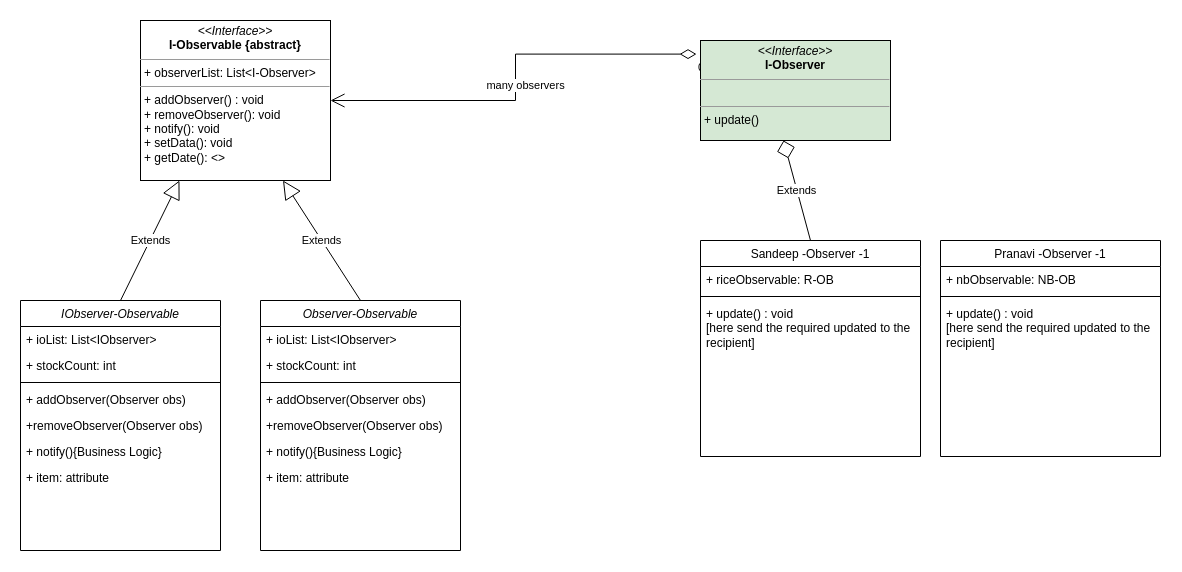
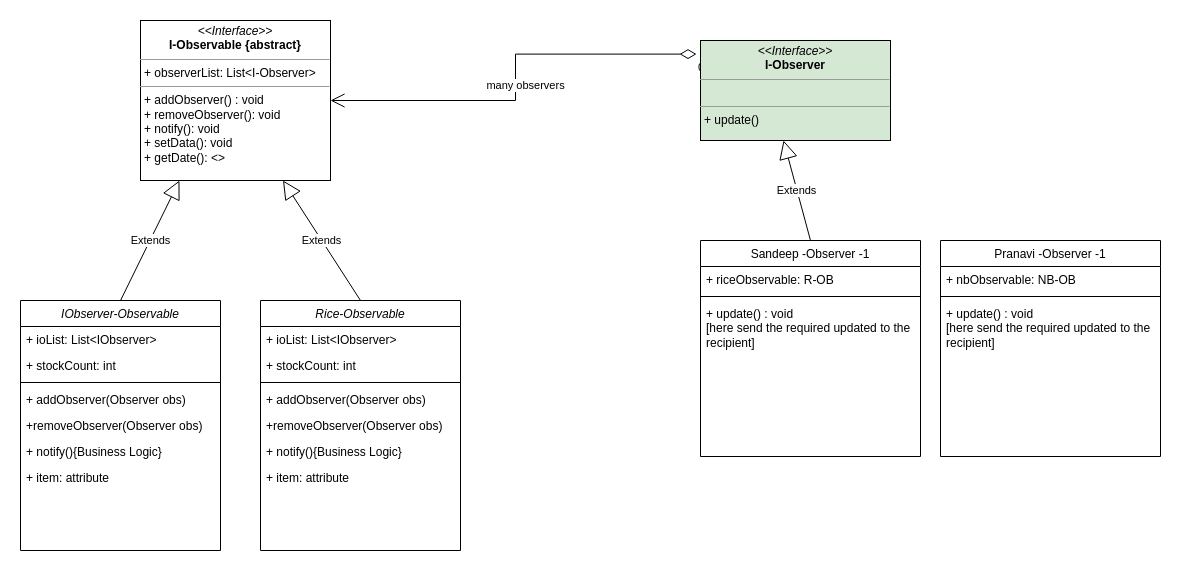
  <mxCell id="0" />
  <mxCell id="1" parent="0" />
- <mxCell id="2" value="Observer-Observable&#10;&#10;" style="swimlane;fontStyle=2;align=center;verticalAlign=top;childLayout=stackLayout;horizontal=1;startSize=26;horizontalStack=0;resizeParent=1;resizeLast=0;collapsible=1;marginBottom=0;rounded=0;shadow=0;strokeWidth=1;" parent="1" vertex="1"><mxGeometry x="260" y="300" width="200" height="250" as="geometry"><mxRectangle x="200" y="100" width="160" height="26" as="alternateBounds" /></mxGeometry></mxCell>
+ <mxCell id="2" value="Rice-Observable&#10;&#10;" style="swimlane;fontStyle=2;align=center;verticalAlign=top;childLayout=stackLayout;horizontal=1;startSize=26;horizontalStack=0;resizeParent=1;resizeLast=0;collapsible=1;marginBottom=0;rounded=0;shadow=0;strokeWidth=1;" parent="1" vertex="1"><mxGeometry x="260" y="300" width="200" height="250" as="geometry"><mxRectangle x="200" y="100" width="160" height="26" as="alternateBounds" /></mxGeometry></mxCell>
  <mxCell id="3" value="+ ioList: List&amp;lt;IObserver&amp;gt;" style="text;strokeColor=none;fillColor=none;align=left;verticalAlign=top;spacingLeft=4;spacingRight=4;overflow=hidden;rotatable=0;points=[[0,0.5],[1,0.5]];portConstraint=eastwest;whiteSpace=wrap;html=1;" vertex="1" parent="2"><mxGeometry y="26" width="200" height="26" as="geometry" /></mxCell>
  <mxCell id="4" value="+ stockCount: int" style="text;strokeColor=none;fillColor=none;align=left;verticalAlign=top;spacingLeft=4;spacingRight=4;overflow=hidden;rotatable=0;points=[[0,0.5],[1,0.5]];portConstraint=eastwest;whiteSpace=wrap;html=1;" vertex="1" parent="2"><mxGeometry y="52" width="200" height="26" as="geometry" /></mxCell>
  <mxCell id="5" value="" style="line;html=1;strokeWidth=1;align=left;verticalAlign=middle;spacingTop=-1;spacingLeft=3;spacingRight=3;rotatable=0;labelPosition=right;points=[];portConstraint=eastwest;" parent="2" vertex="1"><mxGeometry y="78" width="200" height="8" as="geometry" /></mxCell>
  <mxCell id="6" value="+ addObserver(Observer obs)" style="text;strokeColor=none;fillColor=none;align=left;verticalAlign=top;spacingLeft=4;spacingRight=4;overflow=hidden;rotatable=0;points=[[0,0.5],[1,0.5]];portConstraint=eastwest;whiteSpace=wrap;html=1;" vertex="1" parent="2"><mxGeometry y="86" width="200" height="26" as="geometry" /></mxCell>
  <mxCell id="7" value="+removeObserver(Observer obs)" style="text;strokeColor=none;fillColor=none;align=left;verticalAlign=top;spacingLeft=4;spacingRight=4;overflow=hidden;rotatable=0;points=[[0,0.5],[1,0.5]];portConstraint=eastwest;whiteSpace=wrap;html=1;" vertex="1" parent="2"><mxGeometry y="112" width="200" height="26" as="geometry" /></mxCell>
  <mxCell id="8" value="+ notify(){Business Logic}" style="text;strokeColor=none;fillColor=none;align=left;verticalAlign=top;spacingLeft=4;spacingRight=4;overflow=hidden;rotatable=0;points=[[0,0.5],[1,0.5]];portConstraint=eastwest;whiteSpace=wrap;html=1;" vertex="1" parent="2"><mxGeometry y="138" width="200" height="26" as="geometry" /></mxCell>
  <mxCell id="9" value="+ item: attribute" style="text;strokeColor=none;fillColor=none;align=left;verticalAlign=top;spacingLeft=4;spacingRight=4;overflow=hidden;rotatable=0;points=[[0,0.5],[1,0.5]];portConstraint=eastwest;whiteSpace=wrap;html=1;" vertex="1" parent="2"><mxGeometry y="164" width="200" height="26" as="geometry" /></mxCell>
  <mxCell id="10" value="Sandeep -Observer -1" style="swimlane;fontStyle=0;align=center;verticalAlign=top;childLayout=stackLayout;horizontal=1;startSize=26;horizontalStack=0;resizeParent=1;resizeLast=0;collapsible=1;marginBottom=0;rounded=0;shadow=0;strokeWidth=1;" parent="1" vertex="1"><mxGeometry x="700" y="240" width="220" height="216" as="geometry"><mxRectangle x="508" y="120" width="160" height="26" as="alternateBounds" /></mxGeometry></mxCell>
  <mxCell id="11" value="+ riceObservable: R-OB" style="text;strokeColor=none;fillColor=none;align=left;verticalAlign=top;spacingLeft=4;spacingRight=4;overflow=hidden;rotatable=0;points=[[0,0.5],[1,0.5]];portConstraint=eastwest;whiteSpace=wrap;html=1;" vertex="1" parent="10"><mxGeometry y="26" width="220" height="26" as="geometry" /></mxCell>
  <mxCell id="12" value="" style="line;html=1;strokeWidth=1;align=left;verticalAlign=middle;spacingTop=-1;spacingLeft=3;spacingRight=3;rotatable=0;labelPosition=right;points=[];portConstraint=eastwest;" parent="10" vertex="1"><mxGeometry y="52" width="220" height="8" as="geometry" /></mxCell>
  <mxCell id="13" value="+ update() : void&lt;br&gt;[here send the required updated to the recipient]" style="text;strokeColor=none;fillColor=none;align=left;verticalAlign=top;spacingLeft=4;spacingRight=4;overflow=hidden;rotatable=0;points=[[0,0.5],[1,0.5]];portConstraint=eastwest;whiteSpace=wrap;html=1;" vertex="1" parent="10"><mxGeometry y="60" width="220" height="60" as="geometry" /></mxCell>
  <mxCell id="14" value="many observers" style="endArrow=open;html=1;endSize=12;startArrow=diamondThin;startSize=14;startFill=0;edgeStyle=orthogonalEdgeStyle;rounded=0;entryX=1;entryY=0.5;entryDx=0;entryDy=0;exitX=-0.021;exitY=0.136;exitDx=0;exitDy=0;exitPerimeter=0;" edge="1" parent="1" source="18" target="17"><mxGeometry x="0.029" y="10" relative="1" as="geometry"><mxPoint x="730" y="127" as="sourcePoint" /><mxPoint x="720" y="230" as="targetPoint" /><mxPoint as="offset" /></mxGeometry></mxCell>
  <mxCell id="15" value="0..n" style="edgeLabel;resizable=0;html=1;align=left;verticalAlign=top;" connectable="0" vertex="1" parent="14"><mxGeometry x="-1" relative="1" as="geometry" /></mxCell>
  <mxCell id="16" value="1" style="edgeLabel;resizable=0;html=1;align=right;verticalAlign=top;" connectable="0" vertex="1" parent="14"><mxGeometry x="1" relative="1" as="geometry" /></mxCell>
  <mxCell id="17" value="&lt;p style=&quot;margin:0px;margin-top:4px;text-align:center;&quot;&gt;&lt;i&gt;&amp;lt;&amp;lt;Interface&amp;gt;&amp;gt;&lt;/i&gt;&lt;br&gt;&lt;b&gt;I-Observable {abstract}&lt;/b&gt;&lt;/p&gt;&lt;hr size=&quot;1&quot;&gt;&lt;p style=&quot;margin:0px;margin-left:4px;&quot;&gt;+ observerList: List&amp;lt;I-Observer&amp;gt;&lt;/p&gt;&lt;hr size=&quot;1&quot;&gt;&lt;p style=&quot;margin:0px;margin-left:4px;&quot;&gt;+ addObserver() : void&lt;br&gt;+ removeObserver(): void&lt;/p&gt;&lt;p style=&quot;margin:0px;margin-left:4px;&quot;&gt;+ notify(): void&lt;/p&gt;&lt;p style=&quot;margin:0px;margin-left:4px;&quot;&gt;+ setData(): void&lt;/p&gt;&lt;p style=&quot;margin:0px;margin-left:4px;&quot;&gt;+ getDate(): &amp;lt;&amp;gt;&lt;/p&gt;" style="verticalAlign=top;align=left;overflow=fill;fontSize=12;fontFamily=Helvetica;html=1;whiteSpace=wrap;" vertex="1" parent="1"><mxGeometry x="140" width="190" height="160" as="geometry" y="20" /></mxCell>
  <mxCell id="18" value="&lt;p style=&quot;margin:0px;margin-top:4px;text-align:center;&quot;&gt;&lt;i&gt;&amp;lt;&amp;lt;Interface&amp;gt;&amp;gt;&lt;/i&gt;&lt;br&gt;&lt;b&gt;I-Observer&lt;/b&gt;&lt;/p&gt;&lt;hr size=&quot;1&quot;&gt;&lt;p style=&quot;margin:0px;margin-left:4px;&quot;&gt;&lt;br&gt;&lt;/p&gt;&lt;hr size=&quot;1&quot;&gt;&lt;p style=&quot;margin:0px;margin-left:4px;&quot;&gt;+ update()&lt;/p&gt;" style="verticalAlign=top;align=left;overflow=fill;fontSize=12;fontFamily=Helvetica;html=1;whiteSpace=wrap;fillColor=#d5e8d4;" vertex="1" parent="1"><mxGeometry x="700" y="40" width="190" height="100" as="geometry" /></mxCell>
  <mxCell id="19" value="Extends" style="endArrow=block;endSize=16;endFill=0;html=1;rounded=0;entryX=0.75;entryY=1;entryDx=0;entryDy=0;exitX=0.5;exitY=0;exitDx=0;exitDy=0;" edge="1" parent="1" source="2" target="17"><mxGeometry width="160" relative="1" as="geometry"><mxPoint x="480" y="190" as="sourcePoint" /><mxPoint x="640" y="190" as="targetPoint" /></mxGeometry></mxCell>
- <mxCell id="20" value="Extends" style="endArrow=diamond;endSize=16;endFill=0;html=1;rounded=0;entryX=0.437;entryY=1;entryDx=0;entryDy=0;exitX=0.5;exitY=0;exitDx=0;exitDy=0;entryPerimeter=0;" edge="1" parent="1" source="10" target="18"><mxGeometry width="160" relative="1" as="geometry"><mxPoint x="794.5" y="288" as="sourcePoint" /><mxPoint x="794.5" y="180" as="targetPoint" /></mxGeometry></mxCell>
+ <mxCell id="20" value="Extends" style="endArrow=block;endSize=16;endFill=0;html=1;rounded=0;entryX=0.437;entryY=1;entryDx=0;entryDy=0;exitX=0.5;exitY=0;exitDx=0;exitDy=0;entryPerimeter=0;" edge="1" parent="1" source="10" target="18"><mxGeometry width="160" relative="1" as="geometry"><mxPoint x="794.5" y="288" as="sourcePoint" /><mxPoint x="794.5" y="180" as="targetPoint" /></mxGeometry></mxCell>
  <mxCell id="21" value="IObserver-Observable&#10;&#10;" style="swimlane;fontStyle=2;align=center;verticalAlign=top;childLayout=stackLayout;horizontal=1;startSize=26;horizontalStack=0;resizeParent=1;resizeLast=0;collapsible=1;marginBottom=0;rounded=0;shadow=0;strokeWidth=1;" vertex="1" parent="1"><mxGeometry x="20" y="300" width="200" height="250" as="geometry"><mxRectangle x="200" y="100" width="160" height="26" as="alternateBounds" /></mxGeometry></mxCell>
  <mxCell id="22" value="+ ioList: List&amp;lt;IObserver&amp;gt;" style="text;strokeColor=none;fillColor=none;align=left;verticalAlign=top;spacingLeft=4;spacingRight=4;overflow=hidden;rotatable=0;points=[[0,0.5],[1,0.5]];portConstraint=eastwest;whiteSpace=wrap;html=1;" vertex="1" parent="21"><mxGeometry y="26" width="200" height="26" as="geometry" /></mxCell>
  <mxCell id="23" value="+ stockCount: int" style="text;strokeColor=none;fillColor=none;align=left;verticalAlign=top;spacingLeft=4;spacingRight=4;overflow=hidden;rotatable=0;points=[[0,0.5],[1,0.5]];portConstraint=eastwest;whiteSpace=wrap;html=1;" vertex="1" parent="21"><mxGeometry y="52" width="200" height="26" as="geometry" /></mxCell>
  <mxCell id="24" value="" style="line;html=1;strokeWidth=1;align=left;verticalAlign=middle;spacingTop=-1;spacingLeft=3;spacingRight=3;rotatable=0;labelPosition=right;points=[];portConstraint=eastwest;" vertex="1" parent="21"><mxGeometry y="78" width="200" height="8" as="geometry" /></mxCell>
  <mxCell id="25" value="+ addObserver(Observer obs)" style="text;strokeColor=none;fillColor=none;align=left;verticalAlign=top;spacingLeft=4;spacingRight=4;overflow=hidden;rotatable=0;points=[[0,0.5],[1,0.5]];portConstraint=eastwest;whiteSpace=wrap;html=1;" vertex="1" parent="21"><mxGeometry y="86" width="200" height="26" as="geometry" /></mxCell>
  <mxCell id="26" value="+removeObserver(Observer obs)" style="text;strokeColor=none;fillColor=none;align=left;verticalAlign=top;spacingLeft=4;spacingRight=4;overflow=hidden;rotatable=0;points=[[0,0.5],[1,0.5]];portConstraint=eastwest;whiteSpace=wrap;html=1;" vertex="1" parent="21"><mxGeometry y="112" width="200" height="26" as="geometry" /></mxCell>
  <mxCell id="27" value="+ notify(){Business Logic}" style="text;strokeColor=none;fillColor=none;align=left;verticalAlign=top;spacingLeft=4;spacingRight=4;overflow=hidden;rotatable=0;points=[[0,0.5],[1,0.5]];portConstraint=eastwest;whiteSpace=wrap;html=1;" vertex="1" parent="21"><mxGeometry y="138" width="200" height="26" as="geometry" /></mxCell>
  <mxCell id="28" value="+ item: attribute" style="text;strokeColor=none;fillColor=none;align=left;verticalAlign=top;spacingLeft=4;spacingRight=4;overflow=hidden;rotatable=0;points=[[0,0.5],[1,0.5]];portConstraint=eastwest;whiteSpace=wrap;html=1;" vertex="1" parent="21"><mxGeometry y="164" width="200" height="26" as="geometry" /></mxCell>
  <mxCell id="29" value="Extends" style="endArrow=block;endSize=16;endFill=0;html=1;rounded=0;entryX=0.205;entryY=1;entryDx=0;entryDy=0;exitX=0.5;exitY=0;exitDx=0;exitDy=0;entryPerimeter=0;" edge="1" parent="1" source="21" target="17"><mxGeometry width="160" relative="1" as="geometry"><mxPoint x="370" y="320" as="sourcePoint" /><mxPoint x="350" y="212" as="targetPoint" /></mxGeometry></mxCell>
  <mxCell id="30" value="Pranavi -Observer -1" style="swimlane;fontStyle=0;align=center;verticalAlign=top;childLayout=stackLayout;horizontal=1;startSize=26;horizontalStack=0;resizeParent=1;resizeLast=0;collapsible=1;marginBottom=0;rounded=0;shadow=0;strokeWidth=1;" vertex="1" parent="1"><mxGeometry x="940" y="240" width="220" height="216" as="geometry"><mxRectangle x="508" y="120" width="160" height="26" as="alternateBounds" /></mxGeometry></mxCell>
  <mxCell id="31" value="+ nbObservable: NB-OB" style="text;strokeColor=none;fillColor=none;align=left;verticalAlign=top;spacingLeft=4;spacingRight=4;overflow=hidden;rotatable=0;points=[[0,0.5],[1,0.5]];portConstraint=eastwest;whiteSpace=wrap;html=1;" vertex="1" parent="30"><mxGeometry y="26" width="220" height="26" as="geometry" /></mxCell>
  <mxCell id="32" value="" style="line;html=1;strokeWidth=1;align=left;verticalAlign=middle;spacingTop=-1;spacingLeft=3;spacingRight=3;rotatable=0;labelPosition=right;points=[];portConstraint=eastwest;" vertex="1" parent="30"><mxGeometry y="52" width="220" height="8" as="geometry" /></mxCell>
  <mxCell id="33" value="+ update() : void&lt;br&gt;[here send the required updated to the recipient]" style="text;strokeColor=none;fillColor=none;align=left;verticalAlign=top;spacingLeft=4;spacingRight=4;overflow=hidden;rotatable=0;points=[[0,0.5],[1,0.5]];portConstraint=eastwest;whiteSpace=wrap;html=1;" vertex="1" parent="30"><mxGeometry y="60" width="220" height="60" as="geometry" /></mxCell>
